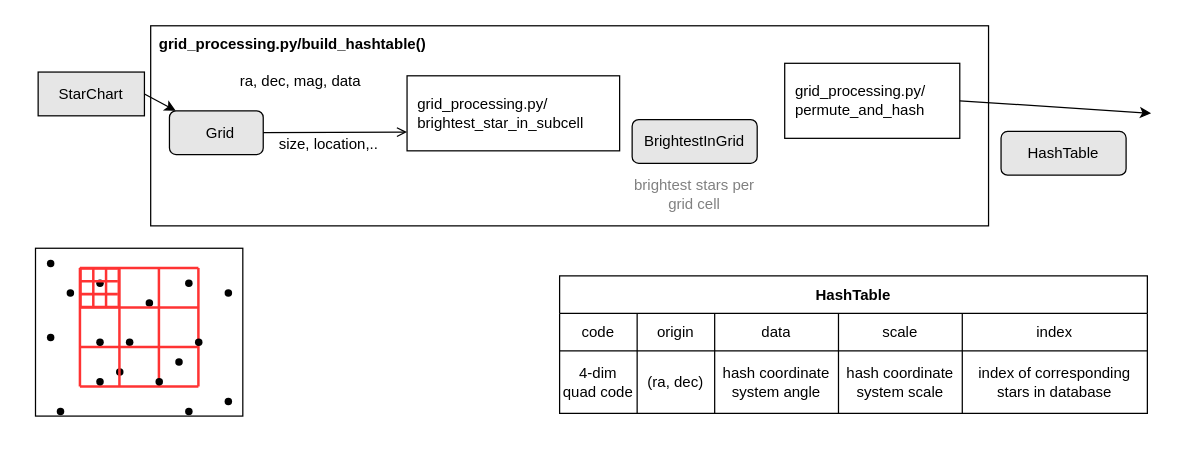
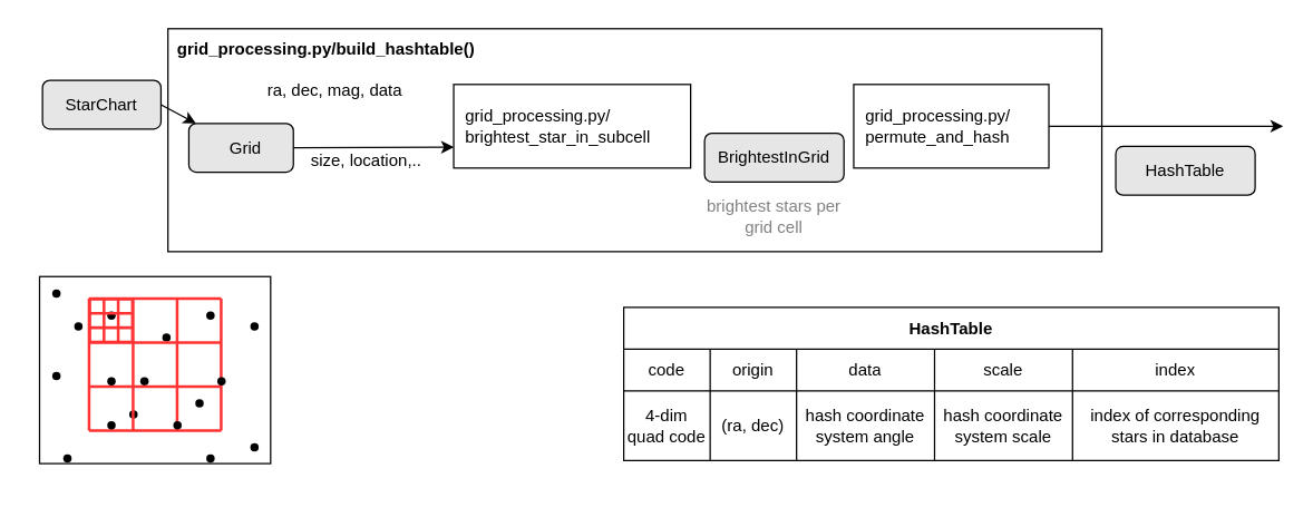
  <mxCell id="0" />
  <mxCell id="1" parent="0" />
  <mxCell id="2" value="" style="rounded=0;whiteSpace=wrap;html=1;strokeColor=default;strokeWidth=1;movable=1;resizable=1;rotatable=1;deletable=1;editable=1;connectable=1;" parent="1" vertex="1"><mxGeometry x="120" y="20" width="670" height="160" as="geometry" /></mxCell>
  <mxCell id="3" value="&amp;nbsp; grid_processing.py/&lt;br&gt;&amp;nbsp; brightest_star_in_subcell" style="rounded=0;whiteSpace=wrap;html=1;align=left;" parent="1" vertex="1"><mxGeometry x="325" y="60" width="170" height="60" as="geometry" /></mxCell>
  <mxCell id="4" value="&amp;nbsp; Grid" style="rounded=1;whiteSpace=wrap;html=1;align=center;fillColor=#E6E6E6;" parent="1" vertex="1"><mxGeometry x="135" y="88" width="75" height="35" as="geometry" /></mxCell>
- <mxCell id="5" value="" style="endArrow=open;html=1;rounded=0;exitX=1;exitY=0.5;exitDx=0;exitDy=0;entryX=0;entryY=0.75;entryDx=0;entryDy=0;" parent="1" source="4" target="3" edge="1"><mxGeometry width="50" height="50" relative="1" as="geometry"><mxPoint x="495" y="-230" as="sourcePoint" /><mxPoint x="545" y="-280" as="targetPoint" /></mxGeometry></mxCell>
+ <mxCell id="5" value="" style="endArrow=classic;html=1;rounded=0;exitX=1;exitY=0.5;exitDx=0;exitDy=0;entryX=0;entryY=0.75;entryDx=0;entryDy=0;" parent="1" source="4" target="3" edge="1"><mxGeometry width="50" height="50" relative="1" as="geometry"><mxPoint x="495" y="-230" as="sourcePoint" /><mxPoint x="545" y="-280" as="targetPoint" /></mxGeometry></mxCell>
  <mxCell id="6" value="" style="endArrow=classic;html=1;rounded=0;exitX=1;exitY=0.5;exitDx=0;exitDy=0;" parent="1" source="9" target="4" edge="1"><mxGeometry width="50" height="50" relative="1" as="geometry"><mxPoint x="125" y="74.5" as="sourcePoint" /><mxPoint x="470" y="-85" as="targetPoint" /></mxGeometry></mxCell>
  <mxCell id="7" value="ra, dec, mag, data" style="text;html=1;strokeColor=none;fillColor=none;align=center;verticalAlign=middle;whiteSpace=wrap;rounded=0;" parent="1" vertex="1"><mxGeometry x="150" y="50" width="180" height="30" as="geometry" /></mxCell>
  <mxCell id="8" value="size, location,.." style="text;html=1;strokeColor=none;fillColor=none;align=center;verticalAlign=middle;whiteSpace=wrap;rounded=0;" parent="1" vertex="1"><mxGeometry x="200" y="100" width="125" height="30" as="geometry" /></mxCell>
- <mxCell id="9" value="StarChart" style="whiteSpace=wrap;html=1;align=center;perimeterSpacing=0;fillColor=#E6E6E6;rounded=0;" parent="1" vertex="1"><mxGeometry x="30" y="57" width="85" height="35" as="geometry" /></mxCell>
+ <mxCell id="9" value="StarChart" style="rounded=1;whiteSpace=wrap;html=1;align=center;perimeterSpacing=0;fillColor=#E6E6E6;" parent="1" vertex="1"><mxGeometry x="30" y="57" width="85" height="35" as="geometry" /></mxCell>
  <mxCell id="10" value="brightest stars per grid cell" style="text;html=1;strokeColor=none;fillColor=none;align=center;verticalAlign=middle;whiteSpace=wrap;rounded=0;fontColor=#808080;" parent="1" vertex="1"><mxGeometry x="505" y="130" width="100" height="50" as="geometry" /></mxCell>
- <mxCell id="11" value="&amp;nbsp; grid_processing.py/&lt;br&gt;&amp;nbsp; permute_and_hash" style="rounded=0;whiteSpace=wrap;html=1;align=left;" parent="1" vertex="1"><mxGeometry x="627" y="50" width="140" height="60" as="geometry" /></mxCell>
+ <mxCell id="11" value="&amp;nbsp; grid_processing.py/&lt;br&gt;&amp;nbsp; permute_and_hash" style="rounded=0;whiteSpace=wrap;html=1;align=left;" parent="1" vertex="1"><mxGeometry x="612" y="60" width="140" height="60" as="geometry" /></mxCell>
  <mxCell id="12" value="" style="endArrow=classic;html=1;rounded=0;exitX=1;exitY=0.5;exitDx=0;exitDy=0;" parent="1" source="11" edge="1"><mxGeometry width="50" height="50" relative="1" as="geometry"><mxPoint x="620" y="-100" as="sourcePoint" /><mxPoint x="920" y="90" as="targetPoint" /></mxGeometry></mxCell>
  <mxCell id="13" value="HashTable" style="shape=table;startSize=30;container=1;collapsible=0;childLayout=tableLayout;fontStyle=1;align=center;strokeColor=default;strokeWidth=1;" parent="1" vertex="1"><mxGeometry x="447" y="220" width="470" height="110" as="geometry" /></mxCell>
  <mxCell id="14" value="" style="shape=tableRow;horizontal=0;startSize=0;swimlaneHead=0;swimlaneBody=0;top=0;left=0;bottom=0;right=0;collapsible=0;dropTarget=0;fillColor=none;points=[[0,0.5],[1,0.5]];portConstraint=eastwest;strokeColor=default;strokeWidth=1;" parent="13" vertex="1"><mxGeometry y="30" width="470" height="30" as="geometry" /></mxCell>
  <mxCell id="15" value="code" style="shape=partialRectangle;html=1;whiteSpace=wrap;connectable=0;fillColor=none;top=0;left=0;bottom=0;right=0;overflow=hidden;strokeColor=default;strokeWidth=1;" parent="14" vertex="1"><mxGeometry width="62" height="30" as="geometry"><mxRectangle width="62" height="30" as="alternateBounds" /></mxGeometry></mxCell>
  <mxCell id="16" value="origin" style="shape=partialRectangle;html=1;whiteSpace=wrap;connectable=0;fillColor=none;top=0;left=0;bottom=0;right=0;overflow=hidden;strokeColor=default;strokeWidth=1;" parent="14" vertex="1"><mxGeometry x="62" width="62" height="30" as="geometry"><mxRectangle width="62" height="30" as="alternateBounds" /></mxGeometry></mxCell>
  <mxCell id="17" value="data" style="shape=partialRectangle;html=1;whiteSpace=wrap;connectable=0;fillColor=none;top=0;left=0;bottom=0;right=0;overflow=hidden;strokeColor=default;strokeWidth=1;" parent="14" vertex="1"><mxGeometry x="124" width="99" height="30" as="geometry"><mxRectangle width="99" height="30" as="alternateBounds" /></mxGeometry></mxCell>
  <mxCell id="18" value="scale" style="shape=partialRectangle;html=1;whiteSpace=wrap;connectable=0;fillColor=none;top=0;left=0;bottom=0;right=0;overflow=hidden;strokeColor=default;strokeWidth=1;" parent="14" vertex="1"><mxGeometry x="223" width="99" height="30" as="geometry"><mxRectangle width="99" height="30" as="alternateBounds" /></mxGeometry></mxCell>
  <mxCell id="19" value="index" style="shape=partialRectangle;html=1;whiteSpace=wrap;connectable=0;fillColor=none;top=0;left=0;bottom=0;right=0;overflow=hidden;strokeColor=default;strokeWidth=1;" parent="14" vertex="1"><mxGeometry x="322" width="148" height="30" as="geometry"><mxRectangle width="148" height="30" as="alternateBounds" /></mxGeometry></mxCell>
  <mxCell id="20" value="" style="shape=tableRow;horizontal=0;startSize=0;swimlaneHead=0;swimlaneBody=0;top=0;left=0;bottom=0;right=0;collapsible=0;dropTarget=0;fillColor=none;points=[[0,0.5],[1,0.5]];portConstraint=eastwest;strokeColor=default;strokeWidth=1;" parent="13" vertex="1"><mxGeometry y="60" width="470" height="50" as="geometry" /></mxCell>
  <mxCell id="21" value="4-dim quad code" style="shape=partialRectangle;html=1;whiteSpace=wrap;connectable=0;fillColor=none;top=0;left=0;bottom=0;right=0;overflow=hidden;strokeColor=default;strokeWidth=1;" parent="20" vertex="1"><mxGeometry width="62" height="50" as="geometry"><mxRectangle width="62" height="50" as="alternateBounds" /></mxGeometry></mxCell>
  <mxCell id="22" value="(ra, dec)" style="shape=partialRectangle;html=1;whiteSpace=wrap;connectable=0;fillColor=none;top=0;left=0;bottom=0;right=0;overflow=hidden;strokeColor=default;strokeWidth=1;" parent="20" vertex="1"><mxGeometry x="62" width="62" height="50" as="geometry"><mxRectangle width="62" height="50" as="alternateBounds" /></mxGeometry></mxCell>
  <mxCell id="23" value="hash coordinate system angle" style="shape=partialRectangle;html=1;whiteSpace=wrap;connectable=0;fillColor=none;top=0;left=0;bottom=0;right=0;overflow=hidden;strokeColor=default;strokeWidth=1;" parent="20" vertex="1"><mxGeometry x="124" width="99" height="50" as="geometry"><mxRectangle width="99" height="50" as="alternateBounds" /></mxGeometry></mxCell>
  <mxCell id="24" value="hash coordinate system scale" style="shape=partialRectangle;html=1;whiteSpace=wrap;connectable=0;fillColor=none;top=0;left=0;bottom=0;right=0;overflow=hidden;strokeColor=default;strokeWidth=1;" parent="20" vertex="1"><mxGeometry x="223" width="99" height="50" as="geometry"><mxRectangle width="99" height="50" as="alternateBounds" /></mxGeometry></mxCell>
  <mxCell id="25" value="index of corresponding stars in database" style="shape=partialRectangle;html=1;whiteSpace=wrap;connectable=0;fillColor=none;top=0;left=0;bottom=0;right=0;overflow=hidden;strokeColor=default;strokeWidth=1;" parent="20" vertex="1"><mxGeometry x="322" width="148" height="50" as="geometry"><mxRectangle width="148" height="50" as="alternateBounds" /></mxGeometry></mxCell>
  <mxCell id="26" value="grid_processing.py/build_hashtable()" style="text;html=1;strokeColor=none;fillColor=none;align=left;verticalAlign=middle;whiteSpace=wrap;rounded=0;strokeWidth=1;fontStyle=1" parent="1" vertex="1"><mxGeometry x="125" y="20" width="340" height="30" as="geometry" /></mxCell>
  <mxCell id="27" value="BrightestInGrid" style="rounded=1;whiteSpace=wrap;html=1;align=center;fillColor=#E6E6E6;" parent="1" vertex="1"><mxGeometry x="505" y="95" width="100" height="35" as="geometry" /></mxCell>
  <mxCell id="28" value="HashTable" style="rounded=1;whiteSpace=wrap;html=1;align=center;fillColor=#E6E6E6;" parent="1" vertex="1"><mxGeometry x="800" y="104.5" width="100" height="35" as="geometry" /></mxCell>
  <mxCell id="29" value="" style="group" parent="1" vertex="1" connectable="0"><mxGeometry x="20" y="190" width="173.68" height="150" as="geometry" /></mxCell>
  <mxCell id="30" value="" style="rounded=0;whiteSpace=wrap;html=1;" parent="29" vertex="1"><mxGeometry x="7.895" y="7.895" width="165.785" height="134.211" as="geometry" /></mxCell>
  <mxCell id="31" value="" style="shape=waypoint;sketch=0;fillStyle=solid;size=6;pointerEvents=1;points=[];fillColor=none;resizable=0;rotatable=0;perimeter=centerPerimeter;snapToPoint=1;" parent="29" vertex="1"><mxGeometry x="15.789" y="23.684" width="40" height="40" as="geometry" /></mxCell>
  <mxCell id="32" value="" style="shape=waypoint;sketch=0;fillStyle=solid;size=6;pointerEvents=1;points=[];fillColor=none;resizable=0;rotatable=0;perimeter=centerPerimeter;snapToPoint=1;" parent="29" vertex="1"><mxGeometry x="55.262" y="86.842" width="40" height="40" as="geometry" /></mxCell>
  <mxCell id="33" value="" style="shape=waypoint;sketch=0;fillStyle=solid;size=6;pointerEvents=1;points=[];fillColor=none;resizable=0;rotatable=0;perimeter=centerPerimeter;snapToPoint=1;" parent="29" vertex="1"><mxGeometry x="110.524" y="15.789" width="40" height="40" as="geometry" /></mxCell>
  <mxCell id="34" value="" style="shape=waypoint;sketch=0;fillStyle=solid;size=6;pointerEvents=1;points=[];fillColor=none;resizable=0;rotatable=0;perimeter=centerPerimeter;snapToPoint=1;" parent="29" vertex="1"><mxGeometry x="102.629" y="78.947" width="40" height="40" as="geometry" /></mxCell>
  <mxCell id="35" value="" style="shape=waypoint;sketch=0;fillStyle=solid;size=6;pointerEvents=1;points=[];fillColor=none;resizable=0;rotatable=0;perimeter=centerPerimeter;snapToPoint=1;" parent="29" vertex="1"><mxGeometry x="78.945" y="31.579" width="40" height="40" as="geometry" /></mxCell>
  <mxCell id="36" value="" style="shape=waypoint;sketch=0;fillStyle=solid;size=6;pointerEvents=1;points=[];fillColor=none;resizable=0;rotatable=0;perimeter=centerPerimeter;snapToPoint=1;" parent="29" vertex="1"><mxGeometry x="142.102" y="110.526" width="40" height="40" as="geometry" /></mxCell>
  <mxCell id="37" value="" style="line;strokeWidth=2;direction=south;html=1;fillColor=none;strokeColor=#FF3333;" parent="29" vertex="1"><mxGeometry x="39.473" y="23.684" width="7.895" height="94.737" as="geometry" /></mxCell>
  <mxCell id="38" value="" style="shape=waypoint;sketch=0;fillStyle=solid;size=6;pointerEvents=1;points=[];fillColor=none;resizable=0;rotatable=0;perimeter=centerPerimeter;snapToPoint=1;" parent="29" vertex="1"><mxGeometry x="63.156" y="63.158" width="40" height="40" as="geometry" /></mxCell>
  <mxCell id="39" value="" style="line;strokeWidth=2;direction=south;html=1;fillColor=none;strokeColor=#FF3333;" parent="29" vertex="1"><mxGeometry x="71.051" y="23.684" width="7.895" height="94.737" as="geometry" /></mxCell>
  <mxCell id="40" value="" style="line;strokeWidth=2;direction=south;html=1;fillColor=none;strokeColor=#FF3333;" parent="29" vertex="1"><mxGeometry x="102.629" y="23.684" width="7.895" height="94.737" as="geometry" /></mxCell>
  <mxCell id="41" value="" style="line;strokeWidth=2;direction=south;html=1;fillColor=none;strokeColor=#FF3333;rotation=90;" parent="29" vertex="1"><mxGeometry x="86.84" y="71.053" width="7.895" height="94.737" as="geometry" /></mxCell>
  <mxCell id="42" value="" style="line;strokeWidth=2;direction=south;html=1;fillColor=none;strokeColor=#FF3333;" parent="29" vertex="1"><mxGeometry x="134.207" y="23.684" width="7.895" height="94.737" as="geometry" /></mxCell>
  <mxCell id="43" value="" style="line;strokeWidth=2;direction=south;html=1;fillColor=none;strokeColor=#FF3333;rotation=90;" parent="29" vertex="1"><mxGeometry x="86.84" y="-23.684" width="7.895" height="94.737" as="geometry" /></mxCell>
  <mxCell id="44" value="" style="line;strokeWidth=2;direction=south;html=1;fillColor=none;strokeColor=#FF3333;rotation=90;" parent="29" vertex="1"><mxGeometry x="86.84" y="7.895" width="7.895" height="94.737" as="geometry" /></mxCell>
  <mxCell id="45" value="" style="line;strokeWidth=2;direction=south;html=1;fillColor=none;strokeColor=#FF3333;rotation=90;" parent="29" vertex="1"><mxGeometry x="86.84" y="39.474" width="7.895" height="94.737" as="geometry" /></mxCell>
  <mxCell id="46" value="" style="shape=waypoint;sketch=0;fillStyle=solid;size=6;pointerEvents=1;points=[];fillColor=none;resizable=0;rotatable=0;perimeter=centerPerimeter;snapToPoint=1;" parent="29" vertex="1"><mxGeometry x="39.473" y="15.789" width="40" height="40" as="geometry" /></mxCell>
  <mxCell id="47" value="" style="shape=waypoint;sketch=0;fillStyle=solid;size=6;pointerEvents=1;points=[];fillColor=none;resizable=0;rotatable=0;perimeter=centerPerimeter;snapToPoint=1;" parent="29" vertex="1"><mxGeometry x="39.473" y="63.158" width="40" height="40" as="geometry" /></mxCell>
  <mxCell id="48" value="" style="shape=waypoint;sketch=0;fillStyle=solid;size=6;pointerEvents=1;points=[];fillColor=none;resizable=0;rotatable=0;perimeter=centerPerimeter;snapToPoint=1;" parent="29" vertex="1"><mxGeometry x="39.473" y="94.737" width="40" height="40" as="geometry" /></mxCell>
  <mxCell id="49" value="" style="shape=waypoint;sketch=0;fillStyle=solid;size=6;pointerEvents=1;points=[];fillColor=none;resizable=0;rotatable=0;perimeter=centerPerimeter;snapToPoint=1;" parent="29" vertex="1"><mxGeometry x="86.84" y="94.737" width="40" height="40" as="geometry" /></mxCell>
  <mxCell id="50" value="" style="shape=waypoint;sketch=0;fillStyle=solid;size=6;pointerEvents=1;points=[];fillColor=none;resizable=0;rotatable=0;perimeter=centerPerimeter;snapToPoint=1;" parent="29" vertex="1"><mxGeometry x="118.418" y="63.158" width="40" height="40" as="geometry" /></mxCell>
  <mxCell id="51" value="" style="shape=waypoint;sketch=0;fillStyle=solid;size=6;pointerEvents=1;points=[];fillColor=none;resizable=0;rotatable=0;perimeter=centerPerimeter;snapToPoint=1;" parent="29" vertex="1"><mxGeometry x="142.102" y="23.684" width="40" height="40" as="geometry" /></mxCell>
  <mxCell id="52" value="" style="shape=waypoint;sketch=0;fillStyle=solid;size=6;pointerEvents=1;points=[];fillColor=none;resizable=0;rotatable=0;perimeter=centerPerimeter;snapToPoint=1;" parent="29" vertex="1"><mxGeometry x="7.895" y="118.421" width="40" height="40" as="geometry" /></mxCell>
  <mxCell id="53" value="" style="shape=waypoint;sketch=0;fillStyle=solid;size=6;pointerEvents=1;points=[];fillColor=none;resizable=0;rotatable=0;perimeter=centerPerimeter;snapToPoint=1;" parent="29" vertex="1"><mxGeometry x="110.524" y="118.421" width="40" height="40" as="geometry" /></mxCell>
  <mxCell id="54" value="" style="shape=waypoint;sketch=0;fillStyle=solid;size=6;pointerEvents=1;points=[];fillColor=none;resizable=0;rotatable=0;perimeter=centerPerimeter;snapToPoint=1;" parent="29" vertex="1"><mxGeometry y="59.211" width="40" height="40" as="geometry" /></mxCell>
  <mxCell id="55" value="" style="shape=waypoint;sketch=0;fillStyle=solid;size=6;pointerEvents=1;points=[];fillColor=none;resizable=0;rotatable=0;perimeter=centerPerimeter;snapToPoint=1;" parent="29" vertex="1"><mxGeometry width="40" height="40" as="geometry" /></mxCell>
  <mxCell id="56" value="" style="group;strokeWidth=1;strokeColor=none;" parent="29" vertex="1" connectable="0"><mxGeometry x="41.841" y="22.895" width="33.157" height="33.158" as="geometry" /></mxCell>
  <mxCell id="57" value="" style="line;strokeWidth=2;direction=south;html=1;fillColor=none;strokeColor=#FF3333;" parent="56" vertex="1"><mxGeometry x="0.789" y="1.275" width="2.551" height="30.607" as="geometry" /></mxCell>
  <mxCell id="58" value="" style="line;strokeWidth=2;direction=south;html=1;fillColor=none;strokeColor=#FF3333;" parent="56" vertex="1"><mxGeometry x="10.992" y="1.275" width="2.551" height="30.607" as="geometry" /></mxCell>
  <mxCell id="59" value="" style="line;strokeWidth=2;direction=south;html=1;fillColor=none;strokeColor=#FF3333;" parent="56" vertex="1"><mxGeometry x="21.194" y="1.275" width="2.551" height="30.607" as="geometry" /></mxCell>
  <mxCell id="60" value="" style="line;strokeWidth=2;direction=south;html=1;fillColor=none;strokeColor=#FF3333;" parent="56" vertex="1"><mxGeometry x="31.396" y="1.275" width="2.551" height="30.607" as="geometry" /></mxCell>
  <mxCell id="61" value="" style="line;strokeWidth=2;direction=south;html=1;fillColor=none;strokeColor=#FF3333;rotation=90;" parent="56" vertex="1"><mxGeometry x="15.303" y="-14.028" width="2.551" height="30.607" as="geometry" /></mxCell>
  <mxCell id="62" value="" style="line;strokeWidth=2;direction=south;html=1;fillColor=none;strokeColor=#FF3333;rotation=90;" parent="56" vertex="1"><mxGeometry x="15.303" y="-3.826" width="2.551" height="30.607" as="geometry" /></mxCell>
  <mxCell id="63" value="" style="line;strokeWidth=2;direction=south;html=1;fillColor=none;strokeColor=#FF3333;rotation=90;" parent="56" vertex="1"><mxGeometry x="15.303" y="6.377" width="2.551" height="30.607" as="geometry" /></mxCell>
  <mxCell id="64" value="" style="line;strokeWidth=2;direction=south;html=1;fillColor=none;strokeColor=#FF3333;rotation=90;" parent="29" vertex="1"><mxGeometry x="57.144" y="39.474" width="2.551" height="30.607" as="geometry" /></mxCell>
